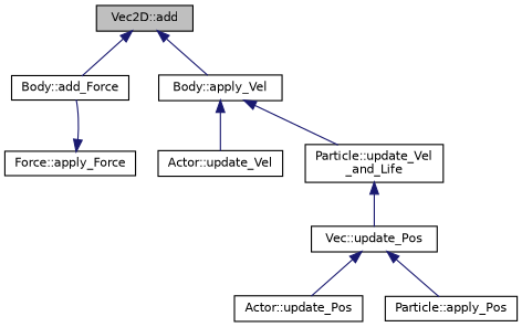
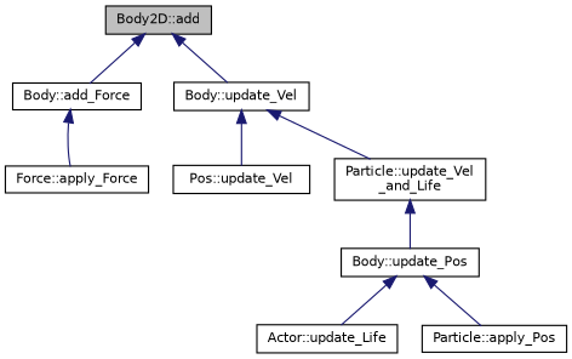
  digraph {
    rankdir=TB
    node [color=black fillcolor=white fontname=Helvetica fontsize=10 shape=record style=filled]
    edge [color=midnightblue dir=back fontname=Helvetica fontsize=10 labelfontname=Helvetica labelfontsize=10 style=solid]
-   n1 [fillcolor=grey75 fontcolor=black height=0.2 label="Vec2D::add" width=0.4]
+   n1 [fillcolor=grey75 fontcolor=black height=0.2 label="Body2D::add" width=0.4]
    n2 [height=0.2 label="Body::add_Force" width=0.4]
-   n3 [height=0.2 label="Body::apply_Vel" width=0.4]
+   n3 [height=0.2 label="Body::update_Vel" width=0.4]
    n4 [height=0.2 label="Force::apply_Force" width=0.4]
-   n5 [height=0.2 label="Actor::update_Vel" width=0.4]
+   n5 [height=0.2 label="Pos::update_Vel" width=0.4]
    n6 [height=0.2 label="Particle::update_Vel\l_and_Life" width=0.4]
-   n7 [height=0.2 label="Vec::update_Pos" width=0.4]
-   n8 [height=0.2 label="Actor::update_Pos" width=0.4]
+   n7 [height=0.2 label="Body::update_Pos" width=0.4]
+   n8 [height=0.2 label="Actor::update_Life" width=0.4]
    n9 [height=0.2 label="Particle::apply_Pos" width=0.4]
    n1 -> n2
    n1 -> n3
-   n4 -> n2
+   n2 -> n4
    n3 -> n5
    n3 -> n6
    n6 -> n7
    n7 -> n8
    n7 -> n9
  }
